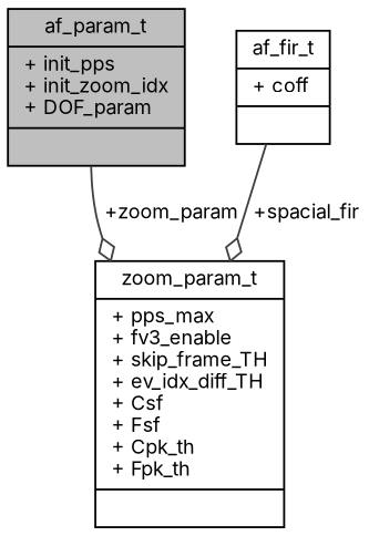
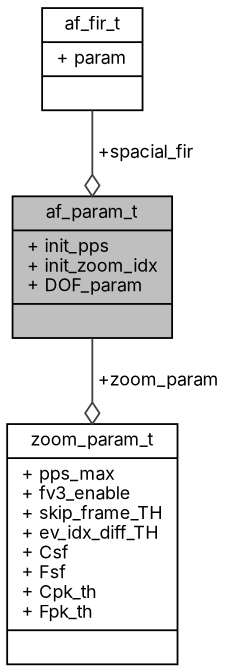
  digraph {
    fontname=Inter
    node [color=black fontname=Inter fontsize=10 shape=record]
    edge [arrowhead=odiamond color=grey25 fontname=Inter fontsize=10 labelfontname=Helvetica labelfontsize=10 style=solid]
    n1 [fillcolor=grey75 fontcolor=black height=0.2 label="{af_param_t\n|+ init_pps\l+ init_zoom_idx\l+ DOF_param\l|}" style=filled width=0.4]
    n2 [height=0.2 label="{zoom_param_t\n|+ pps_max\l+ fv3_enable\l+ skip_frame_TH\l+ ev_idx_diff_TH\l+ Csf\l+ Fsf\l+ Cpk_th\l+ Fpk_th\l|}" width=0.4]
-   n3 [height=0.2 label="{af_fir_t\n|+ coff\l|}" width=0.4]
+   n3 [height=0.2 label="{af_fir_t\n|+ param\l|}" width=0.4]
    n1 -> n2 [label=" +zoom_param"]
-   n3 -> n2 [label=" +spacial_fir"]
+   n3 -> n1 [label=" +spacial_fir"]
  }
